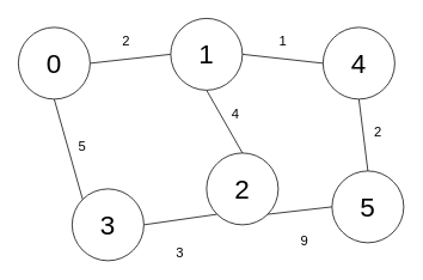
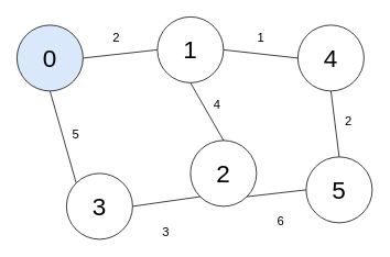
  <mxCell id="0" />
  <mxCell id="1" parent="0" />
  <mxCell id="2" style="edgeStyle=none;html=1;exitX=1;exitY=0.5;exitDx=0;exitDy=0;entryX=0;entryY=0.5;entryDx=0;entryDy=0;fontSize=30;endArrow=none;endFill=0;" edge="1" parent="1" source="5" target="8"><mxGeometry relative="1" as="geometry" /></mxCell>
  <mxCell id="3" value="&lt;font style=&quot;font-size: 15px;&quot;&gt;2&lt;br&gt;&lt;/font&gt;" style="edgeLabel;html=1;align=center;verticalAlign=middle;resizable=0;points=[];fontSize=30;" vertex="1" connectable="0" parent="2"><mxGeometry x="0.268" y="1" relative="1" as="geometry"><mxPoint x="-17" y="-23" as="offset" /></mxGeometry></mxCell>
  <mxCell id="4" style="edgeStyle=none;html=1;exitX=0.5;exitY=1;exitDx=0;exitDy=0;entryX=0;entryY=0;entryDx=0;entryDy=0;fontSize=30;endArrow=none;endFill=0;" edge="1" parent="1" source="5" target="10"><mxGeometry relative="1" as="geometry" /></mxCell>
- <mxCell id="5" value="&lt;font style=&quot;font-size: 30px;&quot;&gt;0&lt;/font&gt;" style="ellipse;whiteSpace=wrap;html=1;aspect=fixed;" vertex="1" parent="1"><mxGeometry x="20" y="30" width="80" height="80" as="geometry" /></mxCell>
+ <mxCell id="5" value="&lt;font style=&quot;font-size: 30px;&quot;&gt;0&lt;/font&gt;" style="ellipse;whiteSpace=wrap;html=1;aspect=fixed;fillColor=#dae8fc;" vertex="1" parent="1"><mxGeometry x="20" y="30" width="80" height="80" as="geometry" /></mxCell>
  <mxCell id="6" style="edgeStyle=none;html=1;exitX=0.5;exitY=1;exitDx=0;exitDy=0;entryX=0.5;entryY=0;entryDx=0;entryDy=0;fontSize=30;endArrow=none;endFill=0;" edge="1" parent="1" source="8" target="12"><mxGeometry relative="1" as="geometry" /></mxCell>
  <mxCell id="7" style="edgeStyle=none;html=1;exitX=1;exitY=0.5;exitDx=0;exitDy=0;entryX=0;entryY=0.5;entryDx=0;entryDy=0;fontSize=30;endArrow=none;endFill=0;" edge="1" parent="1" source="8" target="15"><mxGeometry relative="1" as="geometry" /></mxCell>
  <mxCell id="8" value="&lt;font style=&quot;font-size: 30px;&quot;&gt;1&lt;br&gt;&lt;/font&gt;" style="ellipse;whiteSpace=wrap;html=1;aspect=fixed;" vertex="1" parent="1"><mxGeometry x="190" y="20" width="80" height="80" as="geometry" /></mxCell>
  <mxCell id="9" style="edgeStyle=none;html=1;exitX=1;exitY=0.5;exitDx=0;exitDy=0;entryX=0;entryY=1;entryDx=0;entryDy=0;fontSize=30;endArrow=none;endFill=0;" edge="1" parent="1" source="10" target="12"><mxGeometry relative="1" as="geometry" /></mxCell>
  <mxCell id="10" value="&lt;font style=&quot;font-size: 30px;&quot;&gt;3&lt;/font&gt;" style="ellipse;whiteSpace=wrap;html=1;aspect=fixed;" vertex="1" parent="1"><mxGeometry x="80" y="210" width="80" height="80" as="geometry" /></mxCell>
  <mxCell id="11" style="edgeStyle=none;html=1;exitX=1;exitY=1;exitDx=0;exitDy=0;entryX=0;entryY=0.5;entryDx=0;entryDy=0;fontSize=30;endArrow=none;endFill=0;" edge="1" parent="1" source="12" target="13"><mxGeometry relative="1" as="geometry" /></mxCell>
  <mxCell id="12" value="&lt;font style=&quot;font-size: 30px;&quot;&gt;2&lt;/font&gt;" style="ellipse;whiteSpace=wrap;html=1;aspect=fixed;" vertex="1" parent="1"><mxGeometry x="230" y="170" width="80" height="80" as="geometry" /></mxCell>
  <mxCell id="13" value="&lt;font style=&quot;font-size: 30px;&quot;&gt;5&lt;/font&gt;" style="ellipse;whiteSpace=wrap;html=1;aspect=fixed;" vertex="1" parent="1"><mxGeometry x="370" y="190" width="80" height="80" as="geometry" /></mxCell>
  <mxCell id="14" style="edgeStyle=none;html=1;exitX=0.5;exitY=1;exitDx=0;exitDy=0;entryX=0.5;entryY=0;entryDx=0;entryDy=0;fontSize=30;endArrow=none;endFill=0;" edge="1" parent="1" source="15" target="13"><mxGeometry relative="1" as="geometry" /></mxCell>
  <mxCell id="15" value="&lt;font style=&quot;font-size: 30px;&quot;&gt;4&lt;/font&gt;" style="ellipse;whiteSpace=wrap;html=1;aspect=fixed;" vertex="1" parent="1"><mxGeometry x="360" y="30" width="80" height="80" as="geometry" /></mxCell>
  <mxCell id="16" value="&lt;font style=&quot;font-size: 15px;&quot;&gt;5&lt;br&gt;&lt;/font&gt;" style="edgeLabel;html=1;align=center;verticalAlign=middle;resizable=0;points=[];fontSize=30;" vertex="1" connectable="0" parent="1"><mxGeometry x="80.001" y="110.002" as="geometry"><mxPoint x="10" y="46" as="offset" /></mxGeometry></mxCell>
  <mxCell id="17" value="&lt;font style=&quot;font-size: 15px;&quot;&gt;4&lt;br&gt;&lt;/font&gt;" style="edgeLabel;html=1;align=center;verticalAlign=middle;resizable=0;points=[];fontSize=30;" vertex="1" connectable="0" parent="1"><mxGeometry x="260.001" y="120.002" as="geometry"><mxPoint x="1" as="offset" /></mxGeometry></mxCell>
  <mxCell id="18" value="&lt;font style=&quot;font-size: 15px;&quot;&gt;1&lt;br&gt;&lt;/font&gt;" style="edgeLabel;html=1;align=center;verticalAlign=middle;resizable=0;points=[];fontSize=30;" vertex="1" connectable="0" parent="1"><mxGeometry x="315.001" y="50.002" as="geometry"><mxPoint x="-1" y="-12" as="offset" /></mxGeometry></mxCell>
  <mxCell id="19" value="&lt;font style=&quot;font-size: 15px;&quot;&gt;2&lt;br&gt;&lt;/font&gt;" style="edgeLabel;html=1;align=center;verticalAlign=middle;resizable=0;points=[];fontSize=30;" vertex="1" connectable="0" parent="1"><mxGeometry x="420.001" y="140.002" as="geometry" /></mxCell>
  <mxCell id="20" value="&lt;font style=&quot;font-size: 15px;&quot;&gt;3&lt;br&gt;&lt;/font&gt;" style="edgeLabel;html=1;align=center;verticalAlign=middle;resizable=0;points=[];fontSize=30;" vertex="1" connectable="0" parent="1"><mxGeometry x="170.001" y="140.002" as="geometry"><mxPoint x="29" y="134" as="offset" /></mxGeometry></mxCell>
- <mxCell id="21" value="&lt;font style=&quot;font-size: 15px;&quot;&gt;9&lt;br&gt;&lt;/font&gt;" style="edgeLabel;html=1;align=center;verticalAlign=middle;resizable=0;points=[];fontSize=30;" vertex="1" connectable="0" parent="1"><mxGeometry x="340.001" y="260.002" as="geometry"><mxPoint x="-2" y="1" as="offset" /></mxGeometry></mxCell>
+ <mxCell id="21" value="&lt;font style=&quot;font-size: 15px;&quot;&gt;6&lt;br&gt;&lt;/font&gt;" style="edgeLabel;html=1;align=center;verticalAlign=middle;resizable=0;points=[];fontSize=30;" vertex="1" connectable="0" parent="1"><mxGeometry x="340.001" y="260.002" as="geometry"><mxPoint x="-2" y="1" as="offset" /></mxGeometry></mxCell>
